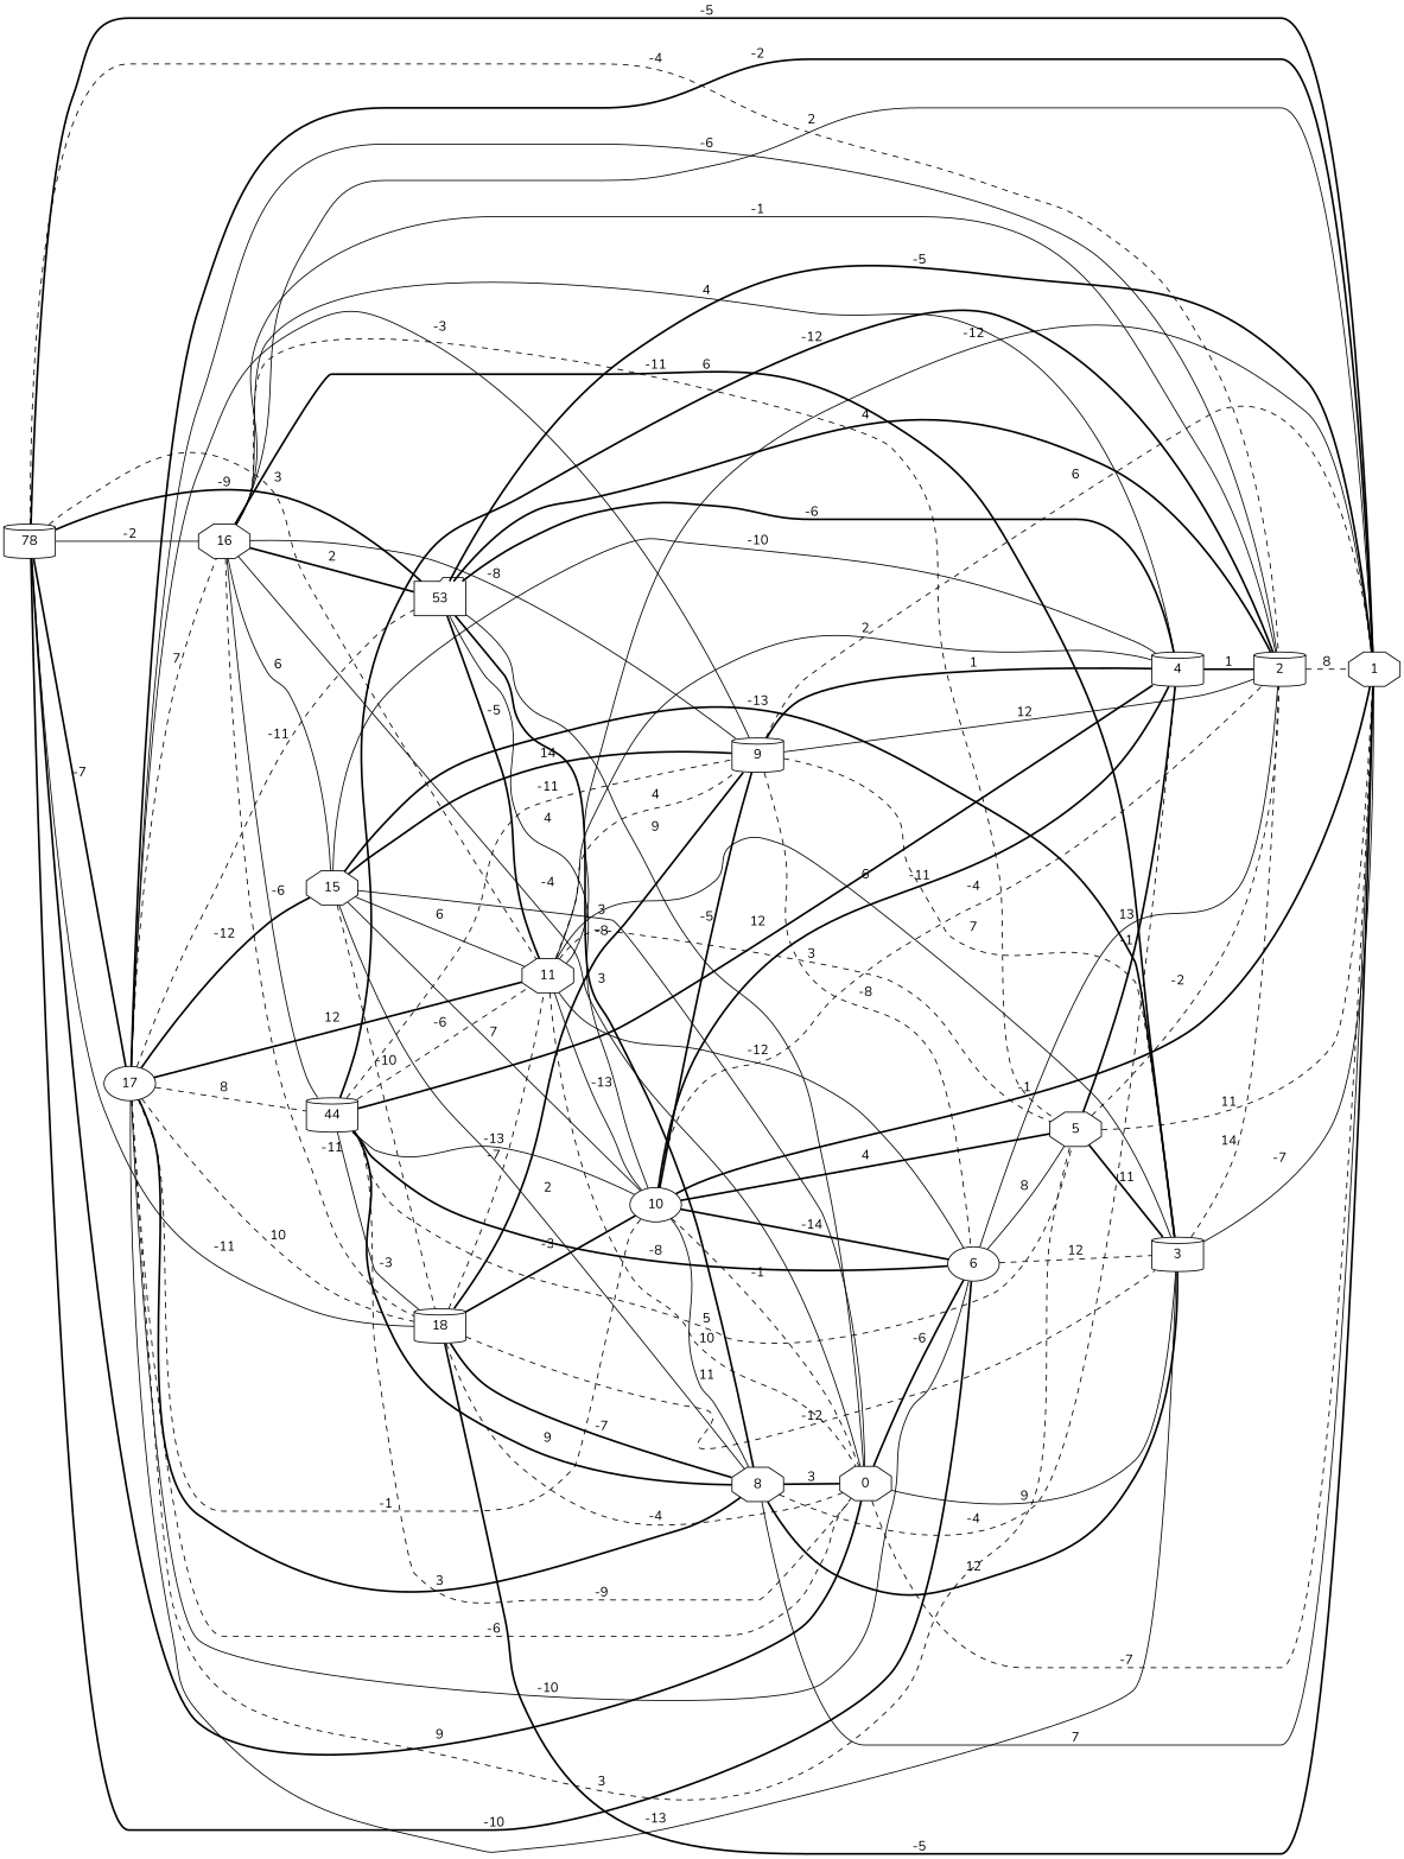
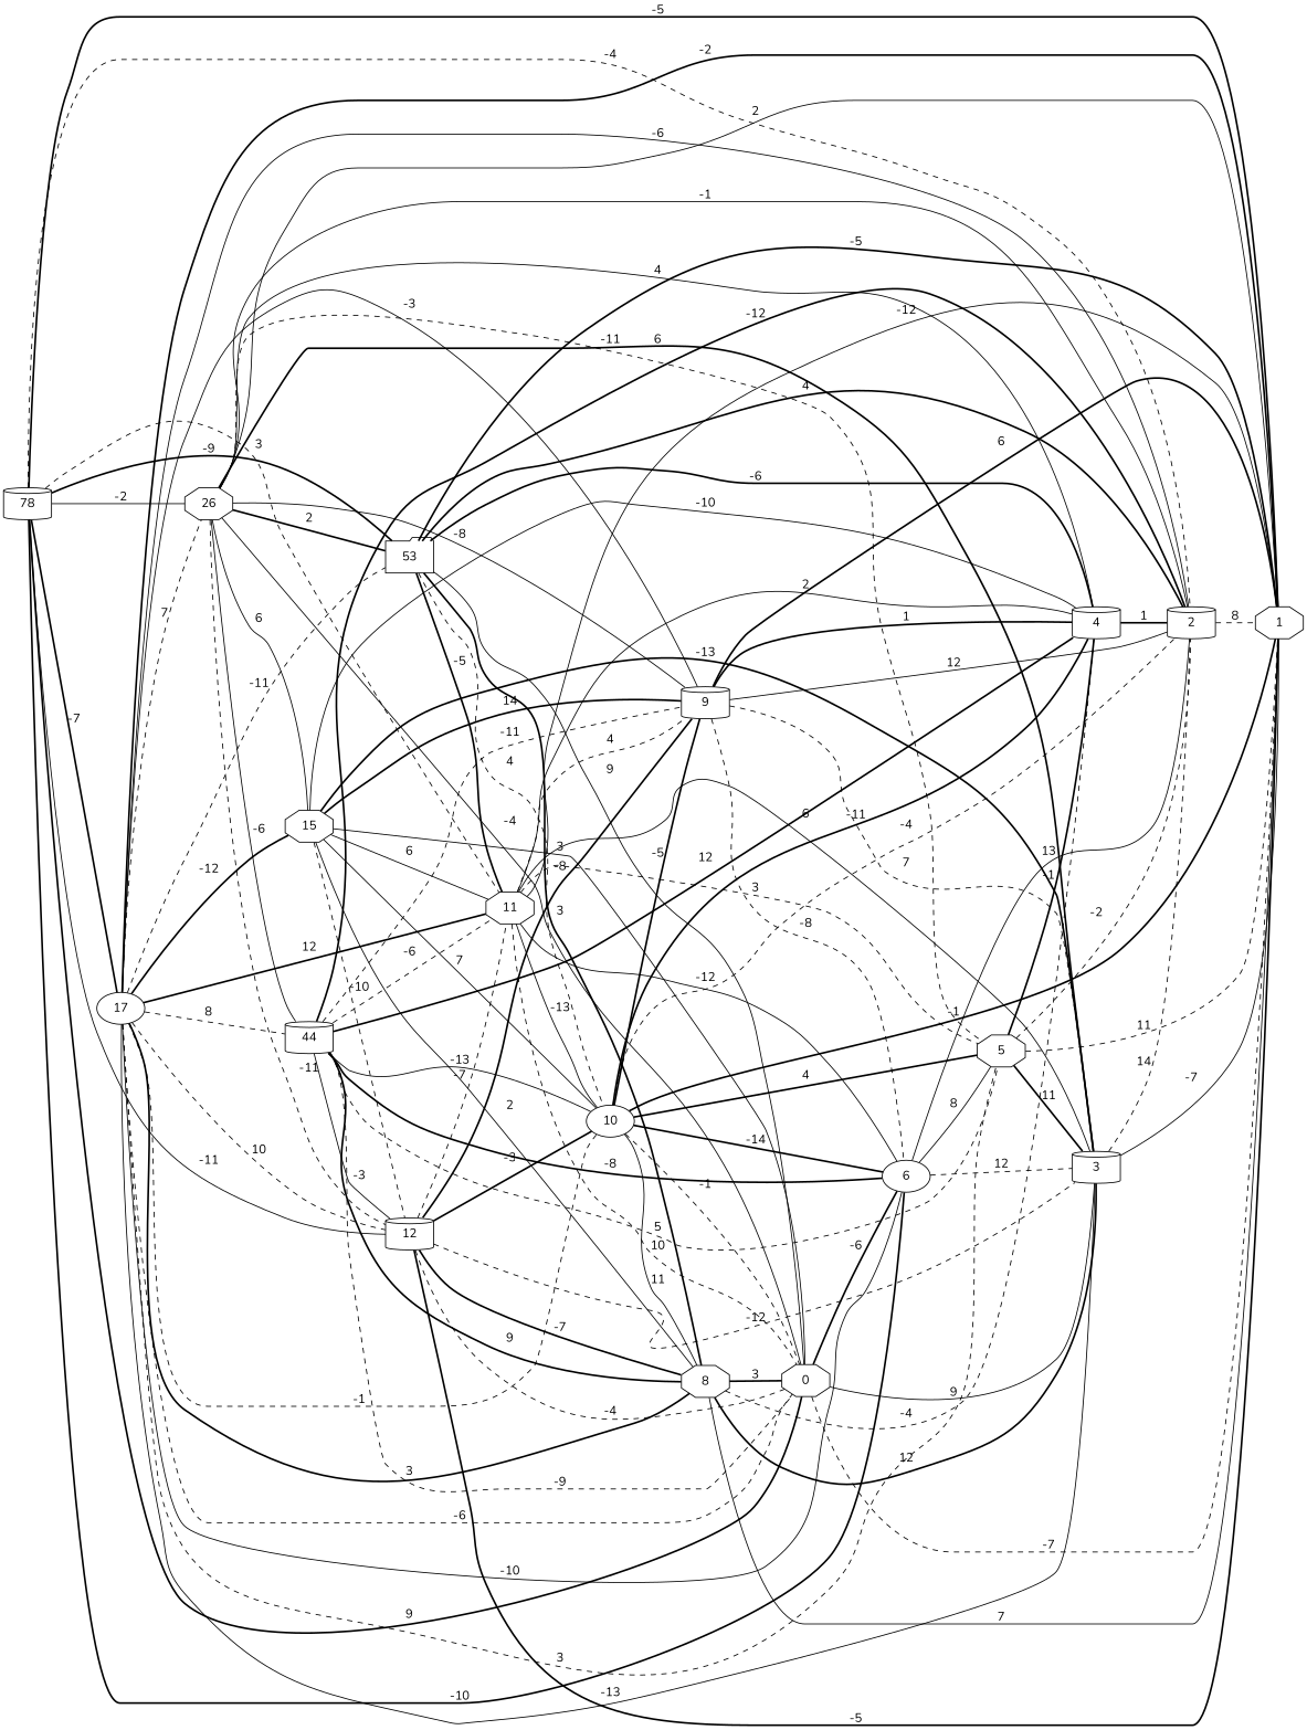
  graph {
    fontname=Nunito
    rankdir=LR
    node [fontname=Nunito shape=cylinder]
    edge [fontname=Nunito style=bold]
    n1 [label=78]
    1 [shape=octagon]
    2
    6 [shape=ellipse]
    n5 [label=0 shape=octagon]
    11 [shape=octagon]
-   12 [label=18]
+   12
    n8 [label=53 shape=folder]
-   16 [shape=octagon]
+   16 [shape=octagon label=26]
    17 [shape=ellipse]
    3
    5 [shape=octagon]
    9
    10 [shape=ellipse]
    4
    8 [shape=octagon]
    n17 [label=44]
    15 [shape=octagon]
    n1 -- 1 [label=-5]
    n1 -- 2 [label=-4 style=dashed]
    n1 -- 6 [label=-10]
    n1 -- n5 [label=9]
    n1 -- 11 [label=3 style=dashed]
    n1 -- 12 [label=-11 style=solid]
    n1 -- n8 [label=-9]
    n1 -- 16 [label=-2 style=solid]
    n1 -- 17 [label=-7]
    2 -- 1 [label=8 style=dashed]
    6 -- 2 [label=13 style=solid]
    6 -- 3 [label=12 style=dashed]
    6 -- 5 [label=8 style=solid]
    n5 -- 1 [label=-7 style=dashed]
    n5 -- 6 [label=-6]
    n5 -- 3 [label=9 style=solid]
    11 -- 1 [label=-12 style=solid]
    11 -- 6 [label=-12 style=solid]
    11 -- n5 [label=10 style=dashed]
    11 -- 3 [label=6 style=solid]
    11 -- 5 [label=3 style=dashed]
    11 -- 9 [label=4 style=dashed]
    11 -- 10 [label=-13 style=solid]
    11 -- 4 [label=2 style=solid]
    12 -- 1 [label=-5]
    12 -- n5 [label=-4 style=dashed]
    12 -- 11 [label=-7 style=dashed]
    12 -- 3 [label=-12 style=dashed]
    12 -- 9 [label=-8]
    12 -- 10 [label=-3]
    12 -- 8 [label=-7]
    n8 -- 1 [label=-5]
    n8 -- 2 [label=4]
    n8 -- n5 [label=9 style=solid]
    n8 -- 11 [label=-5]
-   n8 -- 10 [label=4 style=solid]
+   n8 -- 10 [label=4 style=dashed]
    n8 -- 4 [label=-6]
    n8 -- 8 [label=3]
    16 -- 1 [label=2 style=solid]
    16 -- 2 [label=-1 style=solid]
    16 -- n5 [label=-4 style=solid]
    16 -- 12 [label=-11 style=dashed]
    16 -- n8 [label=2]
    16 -- 3 [label=6]
    16 -- 5 [label=-11 style=dashed]
    16 -- 9 [label=-8 style=solid]
    16 -- 4 [label=4 style=solid]
    16 -- n17 [label=-6 style=solid]
    16 -- 15 [label=6 style=solid]
    17 -- 1 [label=-2]
    17 -- 2 [label=-6 style=solid]
    17 -- 6 [label=-10 style=solid]
    17 -- n5 [label=-6 style=dashed]
    17 -- 11 [label=12]
    17 -- 12 [label=10 style=dashed]
    17 -- n8 [label=-11 style=dashed]
    17 -- 16 [label=7 style=dashed]
    17 -- 3 [label=-13 style=solid]
    17 -- 5 [label=3 style=dashed]
    17 -- 9 [label=-3 style=solid]
    17 -- 10 [label=-1 style=dashed]
    17 -- 8 [label=3]
    17 -- n17 [label=8 style=dashed]
    17 -- 15 [label=-12]
    3 -- 1 [label=-7 style=solid]
    3 -- 2 [label=14 style=dashed]
    5 -- 1 [label=11 style=dashed]
    5 -- 2 [label=-2 style=dashed]
    5 -- 3 [label=11]
    5 -- 4 [label=-1]
-   9 -- 1 [label=6 style=dashed]
+   9 -- 1 [label=6]
    9 -- 2 [label=12 style=solid]
    9 -- 6 [label=-8 style=dashed]
    9 -- 3 [label=7 style=dashed]
    9 -- 4 [label=1]
    10 -- 1 [label=-1]
    10 -- 2 [label=-4 style=dashed]
    10 -- 6 [label=-14]
    10 -- n5 [label=-1 style=dashed]
    10 -- 5 [label=4]
    10 -- 9 [label=-5]
    10 -- 4 [label=-11]
    10 -- 8 [label=11 style=solid]
    4 -- 2 [label=1]
    8 -- 1 [label=7 style=solid]
    8 -- n5 [label=3]
    8 -- 3 [label=12]
    8 -- 4 [label=-4 style=dashed]
    n17 -- 2 [label=-12]
    n17 -- 6 [label=-8]
    n17 -- n5 [label=-9 style=dashed]
    n17 -- 11 [label=-6 style=dashed]
    n17 -- 12 [label=-3 style=solid]
    n17 -- 5 [label=5 style=dashed]
    n17 -- 9 [label=-11 style=dashed]
    n17 -- 10 [label=-13 style=solid]
    n17 -- 4 [label=12]
    n17 -- 8 [label=9]
    15 -- n5 [label=3 style=solid]
    15 -- 11 [label=6 style=solid]
    15 -- 12 [label=-10 style=dashed]
    15 -- 3 [label=-13]
    15 -- 9 [label=14]
    15 -- 10 [label=7 style=solid]
    15 -- 4 [label=-10 style=solid]
    15 -- 8 [label=2 style=solid]
  }
